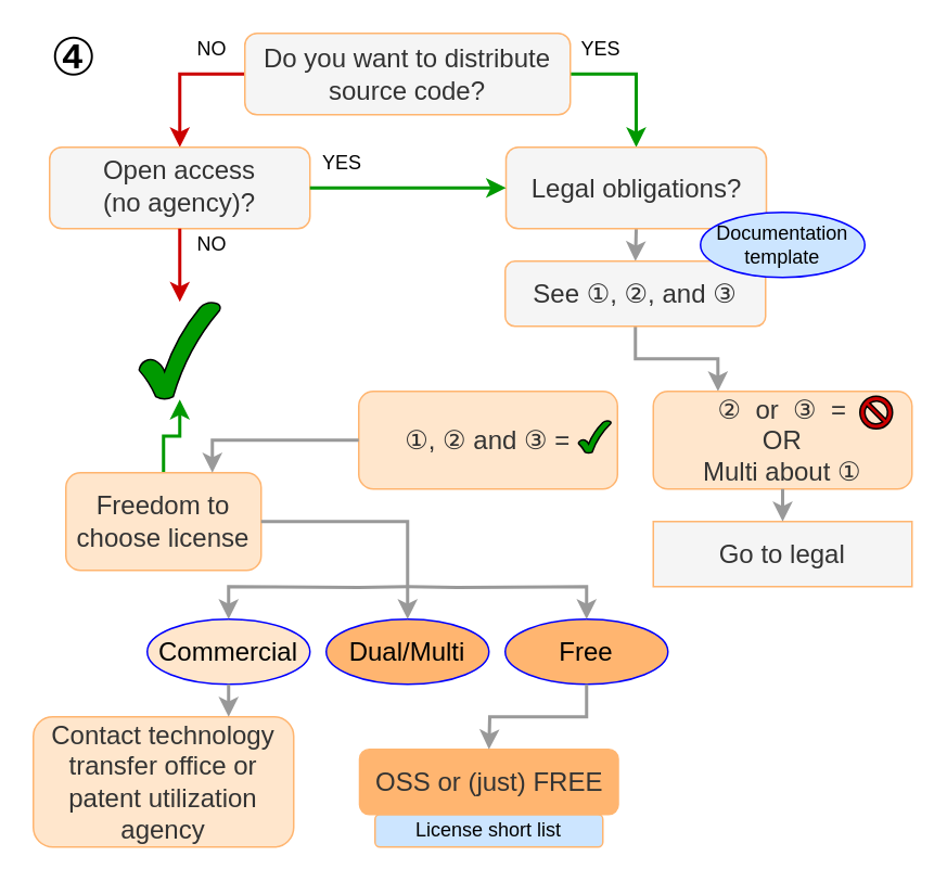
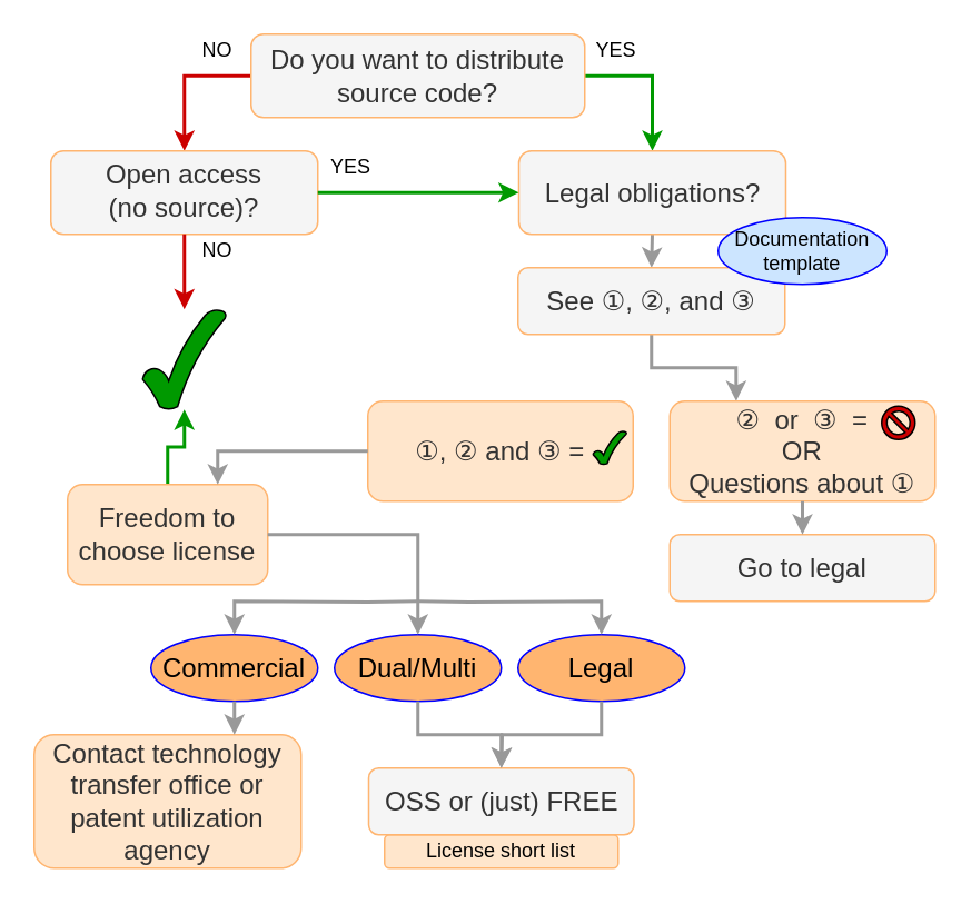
  <mxCell id="0" />
  <mxCell id="1" parent="0" />
  <mxCell id="2" style="edgeStyle=orthogonalEdgeStyle;rounded=0;orthogonalLoop=1;jettySize=auto;html=1;exitX=1;exitY=0.5;exitDx=0;exitDy=0;fillColor=#d5e8d4;strokeColor=#009900;strokeWidth=2;entryX=0.5;entryY=0;entryDx=0;entryDy=0;" parent="1" source="4" target="9" edge="1"><mxGeometry relative="1" as="geometry"><mxPoint x="470" y="30" as="targetPoint" /></mxGeometry></mxCell>
  <mxCell id="3" style="edgeStyle=orthogonalEdgeStyle;rounded=0;orthogonalLoop=1;jettySize=auto;html=1;exitX=0;exitY=0.5;exitDx=0;exitDy=0;strokeColor=#CC0000;strokeWidth=2;entryX=0.5;entryY=0;entryDx=0;entryDy=0;" parent="1" source="4" target="15" edge="1"><mxGeometry relative="1" as="geometry"><mxPoint x="150" y="90" as="targetPoint" /></mxGeometry></mxCell>
  <mxCell id="4" value="&lt;font style=&quot;font-size: 16px&quot;&gt;Do you want to distribute source code?&lt;/font&gt;" style="rounded=1;whiteSpace=wrap;html=1;fillColor=#f5f5f5;strokeColor=#FFB570;fontColor=#333333;" parent="1" vertex="1"><mxGeometry x="150" y="20" width="200" height="50" as="geometry" /></mxCell>
  <mxCell id="5" style="edgeStyle=orthogonalEdgeStyle;rounded=0;orthogonalLoop=1;jettySize=auto;html=1;exitX=0.5;exitY=1;exitDx=0;exitDy=0;" parent="1" source="4" target="4" edge="1"><mxGeometry relative="1" as="geometry" /></mxCell>
  <mxCell id="6" value="&lt;div&gt;&lt;font style=&quot;font-size: 12px&quot;&gt;NO&lt;/font&gt;&lt;/div&gt;" style="text;html=1;strokeColor=none;fillColor=none;align=center;verticalAlign=middle;whiteSpace=wrap;rounded=0;" parent="1" vertex="1"><mxGeometry x="110" y="20" width="40" height="20" as="geometry" /></mxCell>
  <mxCell id="7" value="&lt;font style=&quot;font-size: 12px&quot;&gt;YES&lt;/font&gt;" style="text;html=1;strokeColor=none;fillColor=none;align=center;verticalAlign=middle;whiteSpace=wrap;rounded=0;" parent="1" vertex="1"><mxGeometry x="349" y="20" width="40" height="20" as="geometry" /></mxCell>
  <mxCell id="8" style="edgeStyle=orthogonalEdgeStyle;rounded=0;orthogonalLoop=1;jettySize=auto;html=1;exitX=0.5;exitY=1;exitDx=0;exitDy=0;entryX=0.5;entryY=0;entryDx=0;entryDy=0;strokeColor=#999999;strokeWidth=2;" parent="1" source="9" target="11" edge="1"><mxGeometry relative="1" as="geometry" /></mxCell>
  <mxCell id="9" value="&lt;font style=&quot;font-size: 16px&quot;&gt;Legal obligations?&lt;/font&gt;&lt;font style=&quot;font-size: 16px&quot;&gt;&lt;br&gt;&lt;/font&gt;" style="rounded=1;whiteSpace=wrap;html=1;fillColor=#f5f5f5;strokeColor=#FFB570;fontColor=#333333;" parent="1" vertex="1"><mxGeometry x="310.5" y="90" width="160" height="50" as="geometry" /></mxCell>
  <mxCell id="10" style="edgeStyle=orthogonalEdgeStyle;rounded=0;orthogonalLoop=1;jettySize=auto;html=1;exitX=0.5;exitY=1;exitDx=0;exitDy=0;entryX=0.25;entryY=0;entryDx=0;entryDy=0;strokeColor=#999999;strokeWidth=2;" parent="1" source="11" target="14" edge="1"><mxGeometry relative="1" as="geometry"><mxPoint x="350" y="320" as="sourcePoint" /></mxGeometry></mxCell>
  <mxCell id="11" value="&lt;font style=&quot;font-size: 16px&quot;&gt;See ①, &lt;font style=&quot;font-size: 16px&quot;&gt;②, and &lt;/font&gt;&lt;font style=&quot;font-size: 16px&quot;&gt;&lt;font style=&quot;font-size: 16px&quot;&gt;③&lt;/font&gt;&lt;/font&gt;&lt;/font&gt;" style="rounded=1;whiteSpace=wrap;html=1;fillColor=#f5f5f5;strokeColor=#FFB570;fontColor=#333333;" parent="1" vertex="1"><mxGeometry x="310" y="160" width="160" height="40" as="geometry" /></mxCell>
  <mxCell id="12" style="edgeStyle=orthogonalEdgeStyle;rounded=0;orthogonalLoop=1;jettySize=auto;html=1;strokeColor=#009900;strokeWidth=2;exitX=0.5;exitY=0;exitDx=0;exitDy=0;" parent="1" source="13" target="40" edge="1"><mxGeometry relative="1" as="geometry"><mxPoint x="40" y="360" as="sourcePoint" /><mxPoint x="110" y="230" as="targetPoint" /><Array as="points" /></mxGeometry></mxCell>
  <mxCell id="13" value="&lt;font style=&quot;font-size: 16px&quot;&gt;Freedom to choose license&lt;/font&gt;" style="rounded=1;whiteSpace=wrap;html=1;fillColor=#FFE6CC;strokeColor=#FFB570;fontColor=#333333;" parent="1" vertex="1"><mxGeometry x="40" y="290" width="120" height="60" as="geometry" /></mxCell>
- <mxCell id="14" value="&lt;div&gt;&lt;font style=&quot;font-size: 16px&quot;&gt;&lt;font style=&quot;font-size: 16px&quot;&gt;②&amp;nbsp; or&amp;nbsp; &lt;/font&gt;&lt;font style=&quot;font-size: 16px&quot;&gt;&lt;font style=&quot;font-size: 16px&quot;&gt;③&amp;nbsp; =&lt;/font&gt;&lt;/font&gt;&lt;/font&gt;&lt;/div&gt;&lt;div&gt;&lt;font style=&quot;font-size: 16px&quot;&gt;&lt;font style=&quot;font-size: 16px&quot;&gt;&lt;font style=&quot;font-size: 16px&quot;&gt;OR&lt;/font&gt;&lt;/font&gt;&lt;/font&gt;&lt;/div&gt;&lt;div style=&quot;font-size: 16px&quot;&gt;&lt;div&gt;&lt;font style=&quot;font-size: 16px&quot;&gt;&lt;font style=&quot;font-size: 16px&quot;&gt;&lt;font style=&quot;font-size: 16px&quot;&gt;Multi about &lt;/font&gt;&lt;/font&gt;&lt;/font&gt;&lt;font style=&quot;font-size: 16px&quot;&gt;&lt;font style=&quot;font-size: 16px&quot;&gt;&lt;font style=&quot;font-size: 16px&quot;&gt;&lt;font style=&quot;font-size: 16px&quot;&gt;①&lt;/font&gt;&lt;/font&gt;&lt;/font&gt;&lt;/font&gt;&lt;/div&gt;&lt;/div&gt;" style="rounded=1;whiteSpace=wrap;html=1;fillColor=#FFE6CC;strokeColor=#FFB570;fontColor=#333333;" parent="1" vertex="1"><mxGeometry x="401" y="240" width="159" height="60" as="geometry" /></mxCell>
- <mxCell id="15" value="&lt;div style=&quot;font-size: 16px&quot;&gt;Open access&lt;/div&gt;&lt;div style=&quot;font-size: 16px&quot;&gt;(no agency)?&lt;font style=&quot;font-size: 18px&quot;&gt;&lt;br&gt;&lt;/font&gt;&lt;/div&gt;" style="rounded=1;whiteSpace=wrap;html=1;fillColor=#f5f5f5;strokeColor=#FFB570;fontColor=#333333;" parent="1" vertex="1"><mxGeometry x="30" y="90" width="160" height="50" as="geometry" /></mxCell>
+ <mxCell id="14" value="&lt;div&gt;&lt;font style=&quot;font-size: 16px&quot;&gt;&lt;font style=&quot;font-size: 16px&quot;&gt;②&amp;nbsp; or&amp;nbsp; &lt;/font&gt;&lt;font style=&quot;font-size: 16px&quot;&gt;&lt;font style=&quot;font-size: 16px&quot;&gt;③&amp;nbsp; =&lt;/font&gt;&lt;/font&gt;&lt;/font&gt;&lt;/div&gt;&lt;div&gt;&lt;font style=&quot;font-size: 16px&quot;&gt;&lt;font style=&quot;font-size: 16px&quot;&gt;&lt;font style=&quot;font-size: 16px&quot;&gt;OR&lt;/font&gt;&lt;/font&gt;&lt;/font&gt;&lt;/div&gt;&lt;div style=&quot;font-size: 16px&quot;&gt;&lt;div&gt;&lt;font style=&quot;font-size: 16px&quot;&gt;&lt;font style=&quot;font-size: 16px&quot;&gt;&lt;font style=&quot;font-size: 16px&quot;&gt;Questions about &lt;/font&gt;&lt;/font&gt;&lt;/font&gt;&lt;font style=&quot;font-size: 16px&quot;&gt;&lt;font style=&quot;font-size: 16px&quot;&gt;&lt;font style=&quot;font-size: 16px&quot;&gt;&lt;font style=&quot;font-size: 16px&quot;&gt;①&lt;/font&gt;&lt;/font&gt;&lt;/font&gt;&lt;/font&gt;&lt;/div&gt;&lt;/div&gt;" style="rounded=1;whiteSpace=wrap;html=1;fillColor=#FFE6CC;strokeColor=#FFB570;fontColor=#333333;" parent="1" vertex="1"><mxGeometry x="401" y="240" width="159" height="60" as="geometry" /></mxCell>
+ <mxCell id="15" value="&lt;div style=&quot;font-size: 16px&quot;&gt;Open access&lt;/div&gt;&lt;div style=&quot;font-size: 16px&quot;&gt;(no source)?&lt;font style=&quot;font-size: 18px&quot;&gt;&lt;br&gt;&lt;/font&gt;&lt;/div&gt;" style="rounded=1;whiteSpace=wrap;html=1;fillColor=#f5f5f5;strokeColor=#FFB570;fontColor=#333333;" parent="1" vertex="1"><mxGeometry x="30" y="90" width="160" height="50" as="geometry" /></mxCell>
  <mxCell id="16" value="&lt;font style=&quot;font-size: 16px&quot;&gt;Contact technology transfer office or patent utilization agency&lt;/font&gt;" style="rounded=1;whiteSpace=wrap;html=1;fillColor=#FFE6CC;strokeColor=#FFB570;fontColor=#333333;" parent="1" vertex="1"><mxGeometry x="20" y="440" width="160" height="80" as="geometry" /></mxCell>
  <mxCell id="17" value="&lt;div style=&quot;font-size: 16px&quot;&gt;&lt;font style=&quot;font-size: 16px&quot;&gt;&lt;font style=&quot;font-size: 16px&quot;&gt;&lt;font style=&quot;font-size: 16px&quot;&gt;&lt;font style=&quot;font-size: 16px&quot;&gt;&lt;font style=&quot;font-size: 16px&quot;&gt;&lt;font style=&quot;font-size: 16px&quot;&gt;①, &lt;/font&gt;&lt;/font&gt;&lt;/font&gt;&lt;/font&gt;② and &lt;/font&gt;&lt;font style=&quot;font-size: 16px&quot;&gt;&lt;font style=&quot;font-size: 16px&quot;&gt;③ = &lt;br&gt;&lt;/font&gt;&lt;/font&gt;&lt;/font&gt;&lt;/div&gt;" style="rounded=1;whiteSpace=wrap;html=1;fillColor=#FFE6CC;strokeColor=#FFB570;fontColor=#333333;" parent="1" vertex="1"><mxGeometry x="220" y="240" width="159" height="60" as="geometry" /></mxCell>
- <mxCell id="18" value="&lt;div style=&quot;font-size: 16px&quot;&gt;Go to legal&lt;/div&gt;" style="whiteSpace=wrap;html=1;fillColor=#f5f5f5;strokeColor=#FFB570;fontColor=#333333;rounded=0;" parent="1" vertex="1"><mxGeometry x="401" y="320" width="159" height="40" as="geometry" /></mxCell>
- <mxCell id="19" value="&lt;div&gt;License short list&lt;/div&gt;" style="rounded=1;whiteSpace=wrap;html=1;strokeColor=#FFB570;fillColor=#cce5ff;" parent="1" vertex="1"><mxGeometry x="230" y="500" width="140" height="20" as="geometry" /></mxCell>
+ <mxCell id="18" value="&lt;div style=&quot;font-size: 16px&quot;&gt;Go to legal&lt;/div&gt;" style="rounded=1;whiteSpace=wrap;html=1;fillColor=#f5f5f5;strokeColor=#FFB570;fontColor=#333333;" parent="1" vertex="1"><mxGeometry x="401" y="320" width="159" height="40" as="geometry" /></mxCell>
+ <mxCell id="19" value="&lt;div&gt;License short list&lt;/div&gt;" style="rounded=1;whiteSpace=wrap;html=1;strokeColor=#FFB570;fillColor=#FFE6CC;" parent="1" vertex="1"><mxGeometry x="230" y="500" width="140" height="20" as="geometry" /></mxCell>
  <mxCell id="20" value="Documentation template" style="ellipse;whiteSpace=wrap;html=1;strokeColor=#0000FF;fillColor=#CCE5FF;" parent="1" vertex="1"><mxGeometry x="430" y="130" width="101" height="40" as="geometry" /></mxCell>
- <mxCell id="21" value="&lt;font style=&quot;font-size: 32px&quot;&gt;④&lt;/font&gt;" style="text;html=1;strokeColor=none;fillColor=none;align=center;verticalAlign=middle;whiteSpace=wrap;rounded=0;" vertex="1" parent="1"><mxGeometry x="30" y="20" width="30" height="30" as="geometry" /></mxCell>
  <mxCell id="22" style="edgeStyle=orthogonalEdgeStyle;rounded=0;orthogonalLoop=1;jettySize=auto;html=1;exitX=1;exitY=0.5;exitDx=0;exitDy=0;entryX=0;entryY=0.5;entryDx=0;entryDy=0;fillColor=#d5e8d4;strokeColor=#009900;strokeWidth=2;" edge="1" parent="1" source="15" target="9"><mxGeometry relative="1" as="geometry"><mxPoint x="499" y="80" as="targetPoint" /><mxPoint x="360" y="55" as="sourcePoint" /></mxGeometry></mxCell>
  <mxCell id="23" value="&lt;font style=&quot;font-size: 12px&quot;&gt;YES&lt;/font&gt;" style="text;html=1;strokeColor=none;fillColor=none;align=center;verticalAlign=middle;whiteSpace=wrap;rounded=0;" vertex="1" parent="1"><mxGeometry x="190" y="90" width="40" height="20" as="geometry" /></mxCell>
  <mxCell id="24" value="&lt;div&gt;&lt;font style=&quot;font-size: 12px&quot;&gt;NO&lt;/font&gt;&lt;/div&gt;" style="text;html=1;strokeColor=none;fillColor=none;align=center;verticalAlign=middle;whiteSpace=wrap;rounded=0;" vertex="1" parent="1"><mxGeometry x="110" y="140" width="40" height="20" as="geometry" /></mxCell>
  <mxCell id="25" style="edgeStyle=orthogonalEdgeStyle;rounded=0;orthogonalLoop=1;jettySize=auto;html=1;strokeColor=#999999;strokeWidth=2;entryX=0.5;entryY=0;entryDx=0;entryDy=0;exitX=0.5;exitY=1;exitDx=0;exitDy=0;" edge="1" parent="1" source="14" target="18"><mxGeometry relative="1" as="geometry"><mxPoint x="550" y="400" as="sourcePoint" /><mxPoint x="459.5" y="270" as="targetPoint" /></mxGeometry></mxCell>
- <mxCell id="26" value="&lt;div&gt;&lt;font style=&quot;font-size: 16px&quot;&gt;Commercial&lt;/font&gt;&lt;/div&gt;" style="ellipse;whiteSpace=wrap;html=1;fillColor=#ffe6cc;strokeColor=#0000FF;" vertex="1" parent="1"><mxGeometry x="90" y="380" width="100" height="40" as="geometry" /></mxCell>
+ <mxCell id="26" value="&lt;div&gt;&lt;font style=&quot;font-size: 16px&quot;&gt;Commercial&lt;/font&gt;&lt;/div&gt;" style="ellipse;whiteSpace=wrap;html=1;fillColor=#FFB570;strokeColor=#0000FF;" vertex="1" parent="1"><mxGeometry x="90" y="380" width="100" height="40" as="geometry" /></mxCell>
  <mxCell id="27" value="&lt;div&gt;&lt;font style=&quot;font-size: 16px&quot;&gt;Dual/Multi&lt;/font&gt;&lt;/div&gt;" style="ellipse;whiteSpace=wrap;html=1;fillColor=#FFB570;strokeColor=#0000FF;" vertex="1" parent="1"><mxGeometry x="200" y="380" width="100" height="40" as="geometry" /></mxCell>
- <mxCell id="28" value="&lt;div&gt;&lt;font style=&quot;font-size: 16px&quot;&gt;Free&lt;/font&gt;&lt;/div&gt;" style="ellipse;whiteSpace=wrap;html=1;fillColor=#FFB570;strokeColor=#0000FF;" vertex="1" parent="1"><mxGeometry x="310" y="380" width="100" height="40" as="geometry" /></mxCell>
+ <mxCell id="28" value="&lt;div&gt;&lt;font style=&quot;font-size: 16px&quot;&gt;Legal&lt;/font&gt;&lt;/div&gt;" style="ellipse;whiteSpace=wrap;html=1;fillColor=#FFB570;strokeColor=#0000FF;" vertex="1" parent="1"><mxGeometry x="310" y="380" width="100" height="40" as="geometry" /></mxCell>
  <mxCell id="29" style="edgeStyle=orthogonalEdgeStyle;rounded=0;orthogonalLoop=1;jettySize=auto;html=1;exitX=1;exitY=0.5;exitDx=0;exitDy=0;entryX=0.5;entryY=0;entryDx=0;entryDy=0;strokeColor=#999999;strokeWidth=2;" edge="1" parent="1" source="13" target="27"><mxGeometry relative="1" as="geometry"><mxPoint x="90" y="420" as="sourcePoint" /><mxPoint x="150.25" y="460" as="targetPoint" /></mxGeometry></mxCell>
  <mxCell id="30" style="edgeStyle=orthogonalEdgeStyle;rounded=0;orthogonalLoop=1;jettySize=auto;html=1;entryX=0.5;entryY=0;entryDx=0;entryDy=0;strokeColor=#999999;strokeWidth=2;" edge="1" parent="1" target="26"><mxGeometry relative="1" as="geometry"><mxPoint x="250" y="360" as="sourcePoint" /><mxPoint x="260" y="390" as="targetPoint" /></mxGeometry></mxCell>
  <mxCell id="31" style="edgeStyle=orthogonalEdgeStyle;rounded=0;orthogonalLoop=1;jettySize=auto;html=1;strokeColor=#999999;strokeWidth=2;entryX=0.5;entryY=0;entryDx=0;entryDy=0;" edge="1" parent="1" target="28"><mxGeometry relative="1" as="geometry"><mxPoint x="250" y="360" as="sourcePoint" /><mxPoint x="150" y="390" as="targetPoint" /></mxGeometry></mxCell>
  <mxCell id="32" style="edgeStyle=orthogonalEdgeStyle;rounded=0;orthogonalLoop=1;jettySize=auto;html=1;exitX=0.5;exitY=1;exitDx=0;exitDy=0;entryX=0.75;entryY=0;entryDx=0;entryDy=0;strokeColor=#999999;strokeWidth=2;" edge="1" parent="1" source="26" target="16"><mxGeometry relative="1" as="geometry"><mxPoint x="80" y="430" as="sourcePoint" /><mxPoint x="170" y="460" as="targetPoint" /></mxGeometry></mxCell>
- <mxCell id="33" value="&lt;div style=&quot;font-size: 16px&quot;&gt;OSS or (just) FREE&lt;br&gt;&lt;/div&gt;" style="rounded=1;whiteSpace=wrap;html=1;fillColor=#ffb570;strokeColor=#FFB570;fontColor=#333333;" vertex="1" parent="1"><mxGeometry x="220.5" y="460" width="159" height="40" as="geometry" /></mxCell>
+ <mxCell id="33" value="&lt;div style=&quot;font-size: 16px&quot;&gt;OSS or (just) FREE&lt;br&gt;&lt;/div&gt;" style="rounded=1;whiteSpace=wrap;html=1;fillColor=#f5f5f5;strokeColor=#FFB570;fontColor=#333333;" vertex="1" parent="1"><mxGeometry x="220.5" y="460" width="159" height="40" as="geometry" /></mxCell>
+ <mxCell id="34" style="edgeStyle=orthogonalEdgeStyle;rounded=0;orthogonalLoop=1;jettySize=auto;html=1;exitX=0.5;exitY=1;exitDx=0;exitDy=0;entryX=0.5;entryY=0;entryDx=0;entryDy=0;strokeColor=#999999;strokeWidth=2;" edge="1" parent="1" source="27" target="33"><mxGeometry relative="1" as="geometry"><mxPoint x="170" y="500" as="sourcePoint" /><mxPoint x="80" y="540" as="targetPoint" /></mxGeometry></mxCell>
  <mxCell id="35" style="edgeStyle=orthogonalEdgeStyle;rounded=0;orthogonalLoop=1;jettySize=auto;html=1;exitX=0.5;exitY=1;exitDx=0;exitDy=0;strokeColor=#999999;strokeWidth=2;" edge="1" parent="1" source="28"><mxGeometry relative="1" as="geometry"><mxPoint x="350" y="500" as="sourcePoint" /><mxPoint x="300" y="460" as="targetPoint" /></mxGeometry></mxCell>
  <mxCell id="36" style="edgeStyle=orthogonalEdgeStyle;rounded=0;orthogonalLoop=1;jettySize=auto;html=1;exitX=0.5;exitY=1;exitDx=0;exitDy=0;strokeColor=#CC0000;strokeWidth=2;" edge="1" parent="1" source="15" target="40"><mxGeometry relative="1" as="geometry"><mxPoint x="120" y="170" as="targetPoint" /><mxPoint x="160" y="55" as="sourcePoint" /></mxGeometry></mxCell>
  <mxCell id="37" style="edgeStyle=orthogonalEdgeStyle;rounded=0;orthogonalLoop=1;jettySize=auto;html=1;exitX=0;exitY=0.5;exitDx=0;exitDy=0;entryX=0.75;entryY=0;entryDx=0;entryDy=0;strokeColor=#999999;strokeWidth=2;" edge="1" parent="1" source="17" target="13"><mxGeometry relative="1" as="geometry"><mxPoint x="230" y="180" as="sourcePoint" /><mxPoint x="179.25" y="220" as="targetPoint" /></mxGeometry></mxCell>
  <mxCell id="38" value="" style="verticalLabelPosition=bottom;verticalAlign=top;html=1;shape=mxgraph.basic.no_symbol;strokeColor=#000000;fillColor=#CC0000;strokeWidth=1;" vertex="1" parent="1"><mxGeometry x="528" y="243" width="20" height="20" as="geometry" /></mxCell>
  <mxCell id="39" value="" style="verticalLabelPosition=bottom;verticalAlign=top;html=1;shape=mxgraph.basic.tick;strokeColor=#000000;strokeWidth=1;fillColor=#009900;" vertex="1" parent="1"><mxGeometry x="355" y="258" width="20" height="20" as="geometry" /></mxCell>
  <mxCell id="40" value="" style="verticalLabelPosition=bottom;verticalAlign=top;html=1;shape=mxgraph.basic.tick;strokeColor=#000000;strokeWidth=1;fillColor=#009900;" vertex="1" parent="1"><mxGeometry x="85" y="185" width="50" height="60" as="geometry" /></mxCell>
